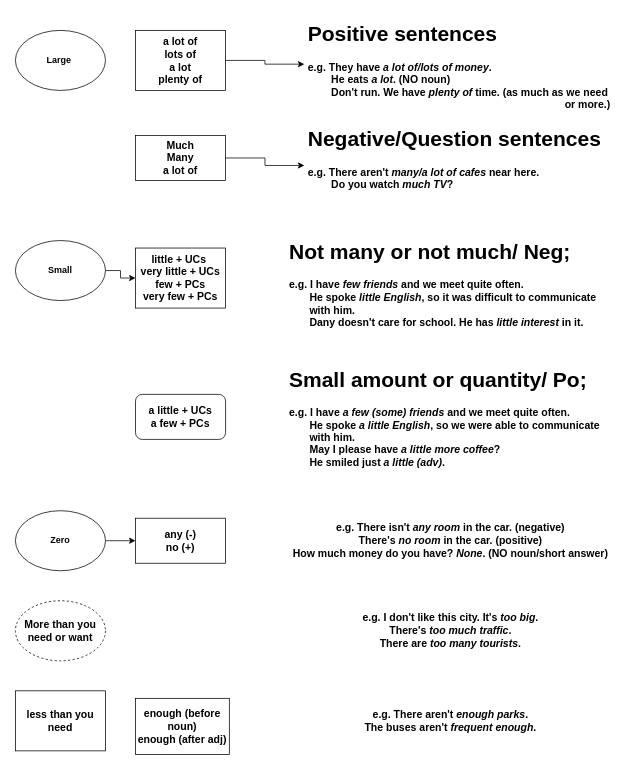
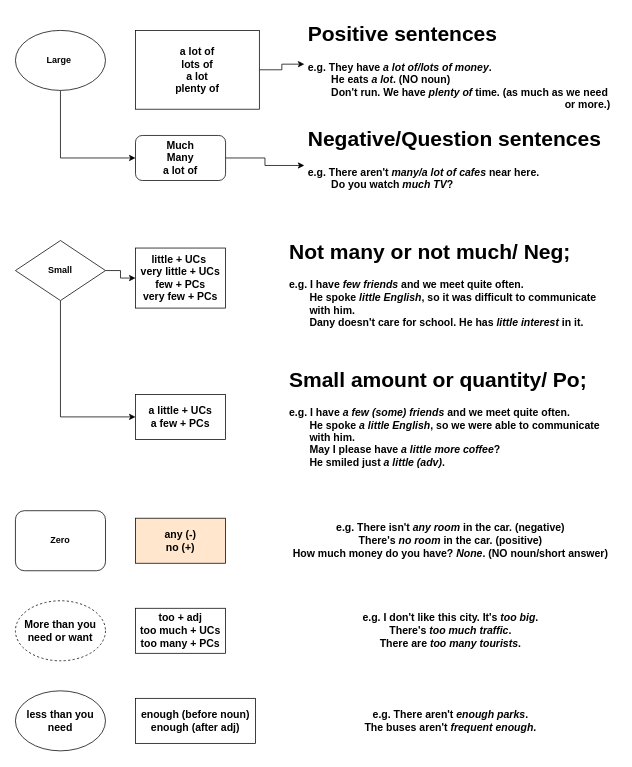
  <mxCell id="0" />
  <mxCell id="1" parent="0" />
+ <mxCell id="2" style="edgeStyle=orthogonalEdgeStyle;rounded=0;orthogonalLoop=1;jettySize=auto;html=1;exitX=0.5;exitY=1;exitDx=0;exitDy=0;entryX=0;entryY=0.5;entryDx=0;entryDy=0;fontSize=14;" edge="1" parent="1" source="3" target="12"><mxGeometry relative="1" as="geometry" /></mxCell>
  <mxCell id="3" value="&lt;b&gt;Large&amp;nbsp;&lt;/b&gt;" style="ellipse;whiteSpace=wrap;html=1;" vertex="1" parent="1"><mxGeometry x="20" y="40" width="120" height="80" as="geometry" /></mxCell>
  <mxCell id="4" style="edgeStyle=orthogonalEdgeStyle;rounded=0;orthogonalLoop=1;jettySize=auto;html=1;exitX=1;exitY=0.5;exitDx=0;exitDy=0;entryX=0;entryY=0.5;entryDx=0;entryDy=0;fontSize=14;" edge="1" parent="1" source="6" target="13"><mxGeometry relative="1" as="geometry" /></mxCell>
- <mxCell id="6" value="&lt;b&gt;Small&lt;/b&gt;" style="ellipse;whiteSpace=wrap;html=1;" vertex="1" parent="1"><mxGeometry x="20" y="320" width="120" height="80" as="geometry" /></mxCell>
- <mxCell id="7" style="edgeStyle=orthogonalEdgeStyle;rounded=0;orthogonalLoop=1;jettySize=auto;html=1;exitX=1;exitY=0.5;exitDx=0;exitDy=0;entryX=0;entryY=0.5;entryDx=0;entryDy=0;fontSize=14;" edge="1" parent="1" source="8" target="19"><mxGeometry relative="1" as="geometry" /></mxCell>
- <mxCell id="8" value="&lt;b&gt;Zero&lt;/b&gt;" style="ellipse;whiteSpace=wrap;html=1;" vertex="1" parent="1"><mxGeometry x="20" y="680" width="120" height="80" as="geometry" /></mxCell>
+ <mxCell id="5" style="edgeStyle=orthogonalEdgeStyle;rounded=0;orthogonalLoop=1;jettySize=auto;html=1;exitX=0.5;exitY=1;exitDx=0;exitDy=0;entryX=0;entryY=0.5;entryDx=0;entryDy=0;fontSize=14;" edge="1" parent="1" source="6" target="17"><mxGeometry relative="1" as="geometry" /></mxCell>
+ <mxCell id="6" value="&lt;b&gt;Small&lt;/b&gt;" style="rhombus;whiteSpace=wrap;html=1;" vertex="1" parent="1"><mxGeometry x="20" y="320" width="120" height="80" as="geometry" /></mxCell>
+ <mxCell id="8" value="&lt;b&gt;Zero&lt;/b&gt;" style="whiteSpace=wrap;html=1;rounded=1;" vertex="1" parent="1"><mxGeometry x="20" y="680" width="120" height="80" as="geometry" /></mxCell>
  <mxCell id="9" style="edgeStyle=orthogonalEdgeStyle;rounded=0;orthogonalLoop=1;jettySize=auto;html=1;exitX=1;exitY=0.5;exitDx=0;exitDy=0;entryX=0;entryY=0.5;entryDx=0;entryDy=0;fontSize=14;" edge="1" parent="1" source="10" target="14"><mxGeometry relative="1" as="geometry" /></mxCell>
- <mxCell id="10" value="&lt;b&gt;a lot of&lt;br&gt;lots of&lt;br&gt;a lot&lt;br&gt;plenty of&lt;br&gt;&lt;/b&gt;" style="rounded=0;whiteSpace=wrap;html=1;fontSize=14;" vertex="1" parent="1"><mxGeometry x="180" y="40" width="120" height="80" as="geometry" /></mxCell>
+ <mxCell id="10" value="&lt;b&gt;a lot of&lt;br&gt;lots of&lt;br&gt;a lot&lt;br&gt;plenty of&lt;br&gt;&lt;/b&gt;" style="rounded=0;whiteSpace=wrap;html=1;fontSize=14;" vertex="1" parent="1"><mxGeometry x="180" y="40" width="165" height="105" as="geometry" /></mxCell>
  <mxCell id="11" style="edgeStyle=orthogonalEdgeStyle;rounded=0;orthogonalLoop=1;jettySize=auto;html=1;exitX=1;exitY=0.5;exitDx=0;exitDy=0;entryX=0;entryY=0.5;entryDx=0;entryDy=0;fontSize=14;" edge="1" parent="1" source="12" target="15"><mxGeometry relative="1" as="geometry" /></mxCell>
- <mxCell id="12" value="&lt;b&gt;Much&lt;br&gt;Many&lt;br&gt;a lot of&lt;/b&gt;" style="rounded=0;whiteSpace=wrap;html=1;fontSize=14;" vertex="1" parent="1"><mxGeometry x="180" y="180" width="120" height="60" as="geometry" /></mxCell>
+ <mxCell id="12" value="&lt;b&gt;Much&lt;br&gt;Many&lt;br&gt;a lot of&lt;/b&gt;" style="whiteSpace=wrap;html=1;fontSize=14;rounded=1;" vertex="1" parent="1"><mxGeometry x="180" y="180" width="120" height="60" as="geometry" /></mxCell>
  <mxCell id="13" value="&lt;b&gt;little + UCs&amp;nbsp;&lt;br&gt;very little + UCs&lt;br&gt;few + PCs&lt;br&gt;very few + PCs&lt;br&gt;&lt;/b&gt;" style="rounded=0;whiteSpace=wrap;html=1;fontSize=14;" vertex="1" parent="1"><mxGeometry x="180" y="330" width="120" height="80" as="geometry" /></mxCell>
  <mxCell id="14" value="&lt;h1&gt;Positive sentences&lt;/h1&gt;&lt;p&gt;&lt;b&gt;e.g. They have &lt;i&gt;a lot of/lots of money&lt;/i&gt;.&lt;br&gt;&amp;nbsp; &amp;nbsp; &amp;nbsp; &amp;nbsp; He eats &lt;i&gt;a lot&lt;/i&gt;. (NO noun)&lt;br&gt;&amp;nbsp; &amp;nbsp; &amp;nbsp; &amp;nbsp; Don't run. We have &lt;i&gt;plenty of&lt;/i&gt; time. (as much as we need&amp;nbsp; &amp;nbsp; &amp;nbsp; &amp;nbsp; &amp;nbsp; &amp;nbsp; &amp;nbsp; &amp;nbsp; &amp;nbsp; &amp;nbsp; &amp;nbsp; &amp;nbsp; &amp;nbsp; &amp;nbsp; &amp;nbsp; &amp;nbsp; &amp;nbsp; &amp;nbsp; &amp;nbsp; &amp;nbsp; &amp;nbsp; &amp;nbsp; &amp;nbsp; &amp;nbsp; &amp;nbsp; &amp;nbsp; &amp;nbsp; &amp;nbsp; &amp;nbsp; &amp;nbsp; &amp;nbsp; &amp;nbsp; &amp;nbsp; &amp;nbsp; &amp;nbsp; &amp;nbsp; &amp;nbsp; &amp;nbsp; &amp;nbsp; &amp;nbsp; &amp;nbsp; &amp;nbsp; &amp;nbsp; &amp;nbsp; &amp;nbsp; or more.)&lt;/b&gt;&lt;/p&gt;" style="text;html=1;strokeColor=none;fillColor=none;spacing=5;spacingTop=-20;whiteSpace=wrap;overflow=hidden;rounded=0;fontSize=14;" vertex="1" parent="1"><mxGeometry x="405" y="20" width="415" height="130" as="geometry" /></mxCell>
  <mxCell id="15" value="&lt;h1&gt;Negative/Question sentences&lt;/h1&gt;&lt;p&gt;&lt;b&gt;e.g. There aren't &lt;i&gt;many/a lot of cafes&lt;/i&gt; near here.&lt;br&gt;&amp;nbsp; &amp;nbsp; &amp;nbsp; &amp;nbsp; Do you watch &lt;i&gt;much TV&lt;/i&gt;?&lt;/b&gt;&lt;/p&gt;" style="text;html=1;strokeColor=none;fillColor=none;spacing=5;spacingTop=-20;whiteSpace=wrap;overflow=hidden;rounded=0;fontSize=14;" vertex="1" parent="1"><mxGeometry x="405" y="160" width="415" height="120" as="geometry" /></mxCell>
  <mxCell id="16" value="&lt;h1&gt;Not many or not much/ Neg;&lt;/h1&gt;&lt;p&gt;&lt;b&gt;e.g. I have &lt;i&gt;few friends&lt;/i&gt; and we meet quite often.&amp;nbsp;&lt;br&gt;&amp;nbsp; &amp;nbsp; &amp;nbsp; &amp;nbsp;He spoke &lt;i&gt;little English&lt;/i&gt;, so it was difficult to communicate&amp;nbsp; &amp;nbsp; &amp;nbsp; &amp;nbsp; &amp;nbsp; &amp;nbsp; &amp;nbsp;with him.&lt;br&gt;&amp;nbsp; &amp;nbsp; &amp;nbsp; &amp;nbsp;Dany doesn't care for school. He has &lt;i&gt;little interest&lt;/i&gt; in it.&lt;/b&gt;&lt;/p&gt;" style="text;html=1;strokeColor=none;fillColor=none;spacing=5;spacingTop=-20;whiteSpace=wrap;overflow=hidden;rounded=0;fontSize=14;" vertex="1" parent="1"><mxGeometry x="380" y="310" width="440" height="130" as="geometry" /></mxCell>
- <mxCell id="17" value="&lt;b&gt;a little + UCs&lt;br&gt;a few + PCs&lt;/b&gt;" style="whiteSpace=wrap;html=1;fontSize=14;rounded=1;" vertex="1" parent="1"><mxGeometry x="180" y="525" width="120" height="60" as="geometry" /></mxCell>
+ <mxCell id="17" value="&lt;b&gt;a little + UCs&lt;br&gt;a few + PCs&lt;/b&gt;" style="rounded=0;whiteSpace=wrap;html=1;fontSize=14;" vertex="1" parent="1"><mxGeometry x="180" y="525" width="120" height="60" as="geometry" /></mxCell>
  <mxCell id="18" value="&lt;h1&gt;Small amount or quantity/ Po;&lt;/h1&gt;&lt;p&gt;&lt;b&gt;e.g. I have &lt;i&gt;a few (some) friends&lt;/i&gt; and we meet quite often.&lt;br&gt;&amp;nbsp; &amp;nbsp; &amp;nbsp; &amp;nbsp;He spoke &lt;i&gt;a little English&lt;/i&gt;, so we were able to communicate&amp;nbsp; &amp;nbsp; &amp;nbsp; &amp;nbsp; &amp;nbsp; &amp;nbsp;with him.&lt;br&gt;&amp;nbsp; &amp;nbsp; &amp;nbsp; &amp;nbsp;May I please have &lt;i&gt;a little more coffee&lt;/i&gt;?&lt;br&gt;&amp;nbsp; &amp;nbsp; &amp;nbsp; &amp;nbsp;He smiled just &lt;i&gt;a little (adv)&lt;/i&gt;.&lt;/b&gt;&lt;/p&gt;" style="text;html=1;strokeColor=none;fillColor=none;spacing=5;spacingTop=-20;whiteSpace=wrap;overflow=hidden;rounded=0;fontSize=14;" vertex="1" parent="1"><mxGeometry x="380" y="480" width="440" height="150" as="geometry" /></mxCell>
- <mxCell id="19" value="&lt;b&gt;any (-)&lt;br&gt;no (+)&lt;/b&gt;" style="rounded=0;whiteSpace=wrap;html=1;fontSize=14;" vertex="1" parent="1"><mxGeometry x="180" y="690" width="120" height="60" as="geometry" /></mxCell>
+ <mxCell id="19" value="&lt;b&gt;any (-)&lt;br&gt;no (+)&lt;/b&gt;" style="rounded=0;whiteSpace=wrap;html=1;fontSize=14;fillColor=#ffe6cc;" vertex="1" parent="1"><mxGeometry x="180" y="690" width="120" height="60" as="geometry" /></mxCell>
  <mxCell id="20" value="&lt;b&gt;e.g. There isn't &lt;i&gt;any room&lt;/i&gt; in the car. (negative)&lt;br&gt;There's &lt;i&gt;no room&lt;/i&gt; in the car. (positive)&lt;br&gt;How much money do you have? &lt;i&gt;None&lt;/i&gt;. (NO noun/short answer)&lt;/b&gt;" style="text;html=1;strokeColor=none;fillColor=none;align=center;verticalAlign=middle;whiteSpace=wrap;rounded=0;fontSize=14;" vertex="1" parent="1"><mxGeometry x="380" y="680" width="440" height="80" as="geometry" /></mxCell>
  <mxCell id="21" value="&lt;b&gt;More than you need or want&lt;/b&gt;" style="ellipse;whiteSpace=wrap;html=1;fontSize=14;dashed=1;" vertex="1" parent="1"><mxGeometry x="20" y="800" width="120" height="80" as="geometry" /></mxCell>
+ <mxCell id="22" value="&lt;b&gt;too + adj&lt;br&gt;too much + UCs&lt;br&gt;too many + PCs&lt;/b&gt;" style="rounded=0;whiteSpace=wrap;html=1;fontSize=14;" vertex="1" parent="1"><mxGeometry x="180" y="810" width="120" height="60" as="geometry" /></mxCell>
  <mxCell id="23" value="&lt;b&gt;e.g. I don't like this city. It's &lt;i&gt;too big&lt;/i&gt;.&lt;br&gt;There's &lt;i&gt;too much traffic&lt;/i&gt;.&lt;br&gt;There are &lt;i&gt;too many tourists&lt;/i&gt;.&lt;/b&gt;" style="text;html=1;strokeColor=none;fillColor=none;align=center;verticalAlign=middle;whiteSpace=wrap;rounded=0;fontSize=14;" vertex="1" parent="1"><mxGeometry x="380" y="800" width="440" height="80" as="geometry" /></mxCell>
- <mxCell id="24" value="&lt;b&gt;less than you&lt;br&gt;need&lt;/b&gt;" style="whiteSpace=wrap;html=1;fontSize=14;rounded=0;" vertex="1" parent="1"><mxGeometry x="20" y="920" width="120" height="80" as="geometry" /></mxCell>
- <mxCell id="25" value="&lt;b&gt;enough (before noun)&lt;br&gt;enough (after adj)&lt;/b&gt;" style="rounded=0;whiteSpace=wrap;html=1;fontSize=14;" vertex="1" parent="1"><mxGeometry x="180" y="930" width="125" height="75" as="geometry" /></mxCell>
+ <mxCell id="24" value="&lt;b&gt;less than you&lt;br&gt;need&lt;/b&gt;" style="ellipse;whiteSpace=wrap;html=1;fontSize=14;" vertex="1" parent="1"><mxGeometry x="20" y="920" width="120" height="80" as="geometry" /></mxCell>
+ <mxCell id="25" value="&lt;b&gt;enough (before noun)&lt;br&gt;enough (after adj)&lt;/b&gt;" style="rounded=0;whiteSpace=wrap;html=1;fontSize=14;" vertex="1" parent="1"><mxGeometry x="180" y="930" width="160" height="60" as="geometry" /></mxCell>
  <mxCell id="26" value="&lt;b&gt;e.g. There aren't &lt;i&gt;enough parks&lt;/i&gt;.&lt;br&gt;The buses aren't &lt;i&gt;frequent enough&lt;/i&gt;.&lt;/b&gt;" style="text;html=1;strokeColor=none;fillColor=none;align=center;verticalAlign=middle;whiteSpace=wrap;rounded=0;fontSize=14;" vertex="1" parent="1"><mxGeometry x="380" y="920" width="440" height="80" as="geometry" /></mxCell>
